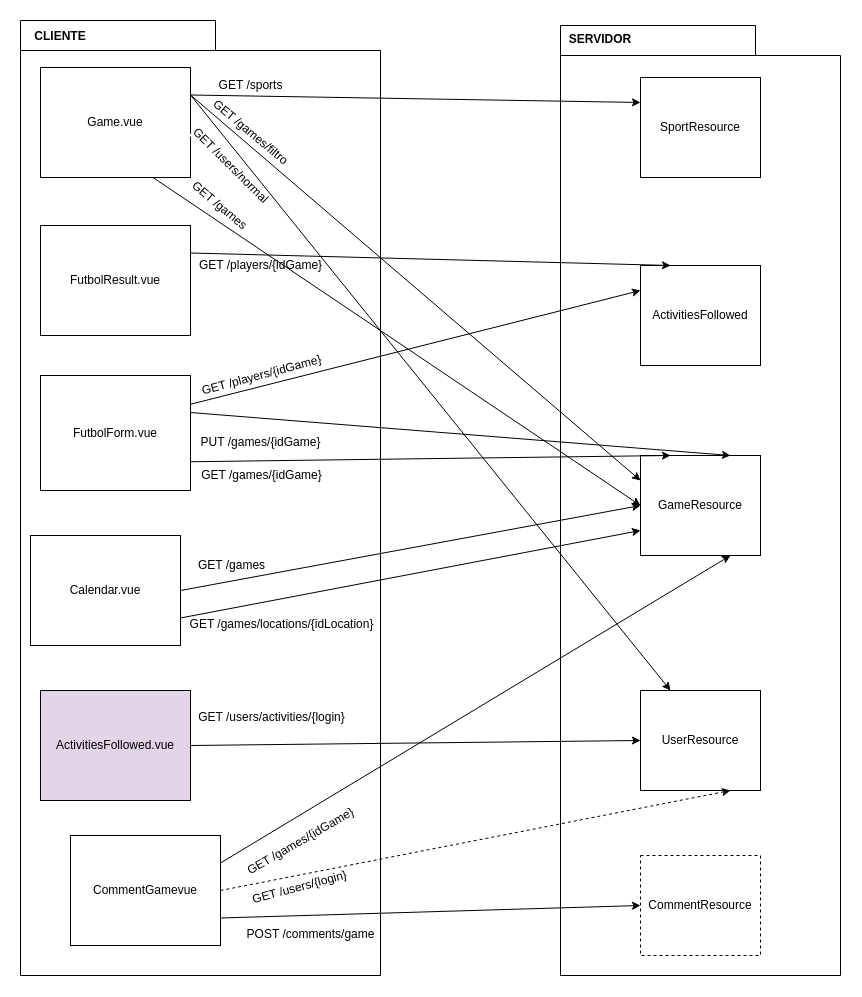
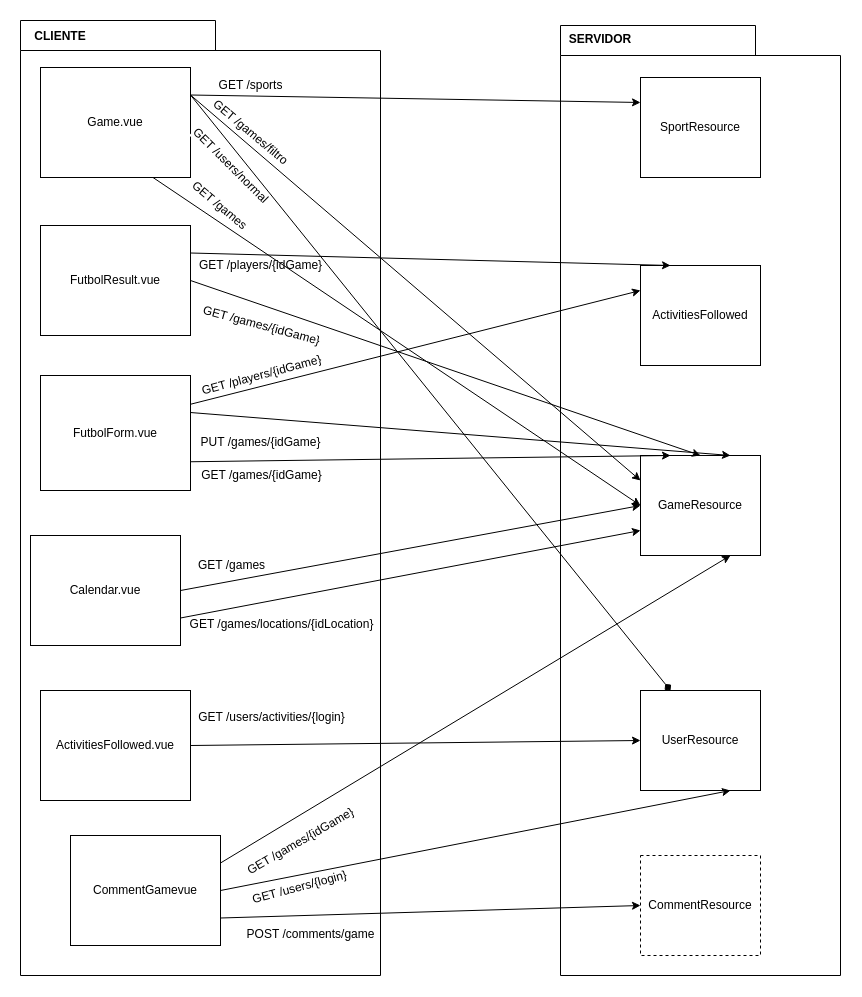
  <mxCell id="0" />
  <mxCell id="1" parent="0" />
  <mxCell id="2" value="" style="shape=folder;fontStyle=1;spacingTop=10;tabWidth=195;tabHeight=30;tabPosition=left;html=1;gradientColor=none;" vertex="1" parent="1"><mxGeometry x="560" y="25" width="280" height="950" as="geometry" /></mxCell>
  <mxCell id="3" value="" style="shape=folder;fontStyle=1;spacingTop=10;tabWidth=195;tabHeight=30;tabPosition=left;html=1;gradientColor=none;" vertex="1" parent="1"><mxGeometry y="20" width="360" height="955" as="geometry" x="20" /></mxCell>
  <mxCell id="4" value="Game.vue" style="rounded=0;whiteSpace=wrap;html=1;" vertex="1" parent="1"><mxGeometry x="40" y="67" width="150" height="110" as="geometry" /></mxCell>
  <mxCell id="5" value="SportResource" style="rounded=0;whiteSpace=wrap;html=1;" vertex="1" parent="1"><mxGeometry x="640" y="77" width="120" height="100" as="geometry" /></mxCell>
  <mxCell id="6" value="FutbolResult.vue" style="rounded=0;whiteSpace=wrap;html=1;" vertex="1" parent="1"><mxGeometry x="40" y="225" width="150" height="110" as="geometry" /></mxCell>
  <mxCell id="7" value="CLIENTE" style="text;align=center;fontStyle=1;verticalAlign=middle;spacingLeft=3;spacingRight=3;strokeColor=none;rotatable=0;points=[[0,0.5],[1,0.5]];portConstraint=eastwest;gradientColor=none;" vertex="1" parent="1"><mxGeometry y="22" width="80" height="26" as="geometry" x="20" /></mxCell>
  <mxCell id="8" value="SERVIDOR" style="text;align=center;fontStyle=1;verticalAlign=middle;spacingLeft=3;spacingRight=3;strokeColor=none;rotatable=0;points=[[0,0.5],[1,0.5]];portConstraint=eastwest;gradientColor=none;" vertex="1" parent="1"><mxGeometry x="560" y="25" width="80" height="26" as="geometry" /></mxCell>
  <mxCell id="9" style="edgeStyle=orthogonalEdgeStyle;rounded=0;orthogonalLoop=1;jettySize=auto;html=1;exitX=0.75;exitY=1;exitDx=0;exitDy=0;entryX=0.75;entryY=1;entryDx=0;entryDy=0;" edge="1" parent="1" source="10" target="10"><mxGeometry relative="1" as="geometry"><mxPoint x="130" y="450" as="targetPoint" /></mxGeometry></mxCell>
  <mxCell id="10" value="FutbolForm.vue" style="rounded=0;whiteSpace=wrap;html=1;" vertex="1" parent="1"><mxGeometry x="40" y="375" width="150" height="115" as="geometry" /></mxCell>
  <mxCell id="11" value="CommentGamevue" style="rounded=0;whiteSpace=wrap;html=1;" vertex="1" parent="1"><mxGeometry x="70" y="835" width="150" height="110" as="geometry" /></mxCell>
  <mxCell id="12" value="Calendar.vue" style="rounded=0;whiteSpace=wrap;html=1;" vertex="1" parent="1"><mxGeometry x="30" y="535" width="150" height="110" as="geometry" /></mxCell>
- <mxCell id="13" value="ActivitiesFollowed.vue" style="rounded=0;whiteSpace=wrap;html=1;fillColor=#e1d5e7;" vertex="1" parent="1"><mxGeometry x="40" y="690" width="150" height="110" as="geometry" /></mxCell>
+ <mxCell id="13" value="ActivitiesFollowed.vue" style="rounded=0;whiteSpace=wrap;html=1;" vertex="1" parent="1"><mxGeometry x="40" y="690" width="150" height="110" as="geometry" /></mxCell>
  <mxCell id="14" value="UserResource" style="rounded=0;whiteSpace=wrap;html=1;" vertex="1" parent="1"><mxGeometry x="640" y="690" width="120" height="100" as="geometry" /></mxCell>
  <mxCell id="15" value="" style="endArrow=classic;html=1;entryX=0;entryY=0.5;entryDx=0;entryDy=0;exitX=1;exitY=0.5;exitDx=0;exitDy=0;" edge="1" parent="1" source="13" target="14"><mxGeometry width="50" height="50" relative="1" as="geometry"><mxPoint x="200" y="778" as="sourcePoint" /><mxPoint x="750" y="350" as="targetPoint" /><Array as="points" /></mxGeometry></mxCell>
  <mxCell id="16" value="GET /users/activities/{login}&lt;br&gt;" style="text;html=1;resizable=0;points=[];align=center;verticalAlign=middle;labelBackgroundColor=#ffffff;rotation=0;" vertex="1" connectable="0" parent="15"><mxGeometry x="-0.91" y="-1" relative="1" as="geometry"><mxPoint x="60" y="-29" as="offset" /></mxGeometry></mxCell>
  <mxCell id="17" value="GameResource" style="rounded=0;whiteSpace=wrap;html=1;" vertex="1" parent="1"><mxGeometry x="640" y="455" width="120" height="100" as="geometry" /></mxCell>
  <mxCell id="18" value="" style="endArrow=classic;html=1;entryX=0;entryY=0.75;entryDx=0;entryDy=0;exitX=1;exitY=0.75;exitDx=0;exitDy=0;" edge="1" parent="1" source="12" target="17"><mxGeometry width="50" height="50" relative="1" as="geometry"><mxPoint x="200" y="628" as="sourcePoint" /><mxPoint x="660" y="325" as="targetPoint" /><Array as="points" /></mxGeometry></mxCell>
  <mxCell id="19" value="GET /games/locations/{idLocation}" style="text;html=1;resizable=0;points=[];align=center;verticalAlign=middle;labelBackgroundColor=#ffffff;rotation=0;" vertex="1" connectable="0" parent="18"><mxGeometry x="-0.91" y="-1" relative="1" as="geometry"><mxPoint x="80" y="9" as="offset" /></mxGeometry></mxCell>
  <mxCell id="20" value="" style="endArrow=classic;html=1;entryX=0;entryY=0.5;entryDx=0;entryDy=0;exitX=1;exitY=0.5;exitDx=0;exitDy=0;" edge="1" parent="1" source="12" target="17"><mxGeometry width="50" height="50" relative="1" as="geometry"><mxPoint x="200" y="778" as="sourcePoint" /><mxPoint x="660" y="483" as="targetPoint" /><Array as="points" /></mxGeometry></mxCell>
  <mxCell id="21" value="GET /games&lt;br&gt;" style="text;html=1;resizable=0;points=[];align=center;verticalAlign=middle;labelBackgroundColor=#ffffff;rotation=0;" vertex="1" connectable="0" parent="20"><mxGeometry x="-0.91" y="-1" relative="1" as="geometry"><mxPoint x="30" y="-22.5" as="offset" /></mxGeometry></mxCell>
  <mxCell id="22" value="CommentResource" style="rounded=0;whiteSpace=wrap;html=1;dashed=1;" vertex="1" parent="1"><mxGeometry x="640" y="855" width="120" height="100" as="geometry" /></mxCell>
  <mxCell id="23" value="" style="endArrow=classic;html=1;entryX=0;entryY=0.5;entryDx=0;entryDy=0;exitX=1;exitY=0.75;exitDx=0;exitDy=0;" edge="1" parent="1" source="11" target="22"><mxGeometry width="50" height="50" relative="1" as="geometry"><mxPoint x="200" y="755" as="sourcePoint" /><mxPoint x="650" y="715" as="targetPoint" /><Array as="points" /></mxGeometry></mxCell>
  <mxCell id="24" value="POST /comments/game&lt;br&gt;" style="text;html=1;resizable=0;points=[];align=center;verticalAlign=middle;labelBackgroundColor=#ffffff;rotation=0;" vertex="1" connectable="0" parent="23"><mxGeometry x="-0.91" y="-1" relative="1" as="geometry"><mxPoint x="70" y="15.5" as="offset" /></mxGeometry></mxCell>
- <mxCell id="25" value="" style="endArrow=classic;html=1;entryX=0.75;entryY=1;entryDx=0;entryDy=0;exitX=1;exitY=0.5;exitDx=0;exitDy=0;dashed=1;" edge="1" parent="1" source="11" target="14"><mxGeometry width="50" height="50" relative="1" as="geometry"><mxPoint x="200" y="755" as="sourcePoint" /><mxPoint x="650" y="715" as="targetPoint" /><Array as="points" /></mxGeometry></mxCell>
+ <mxCell id="25" value="" style="endArrow=classic;html=1;entryX=0.75;entryY=1;entryDx=0;entryDy=0;exitX=1;exitY=0.5;exitDx=0;exitDy=0;" edge="1" parent="1" source="11" target="14"><mxGeometry width="50" height="50" relative="1" as="geometry"><mxPoint x="200" y="755" as="sourcePoint" /><mxPoint x="650" y="715" as="targetPoint" /><Array as="points" /></mxGeometry></mxCell>
  <mxCell id="26" value="GET /users/{login}&lt;br&gt;" style="text;html=1;resizable=0;points=[];align=center;verticalAlign=middle;labelBackgroundColor=#ffffff;rotation=-15;" vertex="1" connectable="0" parent="25"><mxGeometry x="-0.91" y="-1" relative="1" as="geometry"><mxPoint x="55.5" as="offset" /></mxGeometry></mxCell>
  <mxCell id="27" value="" style="endArrow=classic;html=1;entryX=0.75;entryY=1;entryDx=0;entryDy=0;exitX=1;exitY=0.25;exitDx=0;exitDy=0;" edge="1" parent="1" source="11" target="17"><mxGeometry width="50" height="50" relative="1" as="geometry"><mxPoint x="200" y="628" as="sourcePoint" /><mxPoint x="650" y="540" as="targetPoint" /><Array as="points" /></mxGeometry></mxCell>
  <mxCell id="28" value="GET /games/{idGame}" style="text;html=1;resizable=0;points=[];align=center;verticalAlign=middle;labelBackgroundColor=#ffffff;rotation=-30;" vertex="1" connectable="0" parent="27"><mxGeometry x="-0.91" y="-1" relative="1" as="geometry"><mxPoint x="56" y="-8.5" as="offset" /></mxGeometry></mxCell>
  <mxCell id="29" value="ActivitiesFollowed" style="rounded=0;whiteSpace=wrap;html=1;" vertex="1" parent="1"><mxGeometry x="640" y="265" width="120" height="100" as="geometry" /></mxCell>
  <mxCell id="30" value="" style="endArrow=classic;html=1;entryX=0.75;entryY=0;entryDx=0;entryDy=0;exitX=1;exitY=0.322;exitDx=0;exitDy=0;exitPerimeter=0;" edge="1" parent="1" source="10" target="17"><mxGeometry width="50" height="50" relative="1" as="geometry"><mxPoint x="200" y="628" as="sourcePoint" /><mxPoint x="650" y="613" as="targetPoint" /><Array as="points" /></mxGeometry></mxCell>
  <mxCell id="31" value="PUT /games/{idGame}" style="text;html=1;resizable=0;points=[];align=center;verticalAlign=middle;labelBackgroundColor=#ffffff;rotation=0;" vertex="1" connectable="0" parent="30"><mxGeometry x="-0.91" y="-1" relative="1" as="geometry"><mxPoint x="46" y="27" as="offset" /></mxGeometry></mxCell>
  <mxCell id="32" value="" style="endArrow=classic;html=1;entryX=0;entryY=0.25;entryDx=0;entryDy=0;exitX=1;exitY=0.25;exitDx=0;exitDy=0;" edge="1" parent="1" source="10" target="29"><mxGeometry width="50" height="50" relative="1" as="geometry"><mxPoint x="200" y="422" as="sourcePoint" /><mxPoint x="740" y="538" as="targetPoint" /><Array as="points" /></mxGeometry></mxCell>
  <mxCell id="33" value="GET /players/{idGame}" style="text;html=1;resizable=0;points=[];align=center;verticalAlign=middle;labelBackgroundColor=#ffffff;rotation=-15;" vertex="1" connectable="0" parent="32"><mxGeometry x="-0.91" y="-1" relative="1" as="geometry"><mxPoint x="49.5" y="-25" as="offset" /></mxGeometry></mxCell>
  <mxCell id="34" value="" style="endArrow=classic;html=1;entryX=0.25;entryY=0;entryDx=0;entryDy=0;exitX=1;exitY=0.75;exitDx=0;exitDy=0;" edge="1" parent="1" source="10" target="17"><mxGeometry width="50" height="50" relative="1" as="geometry"><mxPoint x="200" y="414" as="sourcePoint" /><mxPoint x="650" y="400" as="targetPoint" /><Array as="points" /></mxGeometry></mxCell>
  <mxCell id="35" value="GET /games/{idGame}" style="text;html=1;resizable=0;points=[];align=center;verticalAlign=middle;labelBackgroundColor=#ffffff;rotation=0;" vertex="1" connectable="0" parent="34"><mxGeometry x="-0.91" y="-1" relative="1" as="geometry"><mxPoint x="48" y="13" as="offset" /></mxGeometry></mxCell>
  <mxCell id="36" value="" style="endArrow=classic;html=1;entryX=0.25;entryY=0;entryDx=0;entryDy=0;exitX=1;exitY=0.25;exitDx=0;exitDy=0;" edge="1" parent="1" source="6" target="29"><mxGeometry width="50" height="50" relative="1" as="geometry"><mxPoint x="200" y="414" as="sourcePoint" /><mxPoint x="650" y="400" as="targetPoint" /><Array as="points" /></mxGeometry></mxCell>
  <mxCell id="37" value="GET /players/{idGame}" style="text;html=1;resizable=0;points=[];align=center;verticalAlign=middle;labelBackgroundColor=#ffffff;rotation=0;" vertex="1" connectable="0" parent="36"><mxGeometry x="-0.91" y="-1" relative="1" as="geometry"><mxPoint x="48" y="10" as="offset" /></mxGeometry></mxCell>
+ <mxCell id="38" value="" style="endArrow=classic;html=1;entryX=0.5;entryY=0;entryDx=0;entryDy=0;exitX=1;exitY=0.5;exitDx=0;exitDy=0;" edge="1" parent="1" source="6" target="17"><mxGeometry width="50" height="50" relative="1" as="geometry"><mxPoint x="200" y="471" as="sourcePoint" /><mxPoint x="680" y="538" as="targetPoint" /><Array as="points" /></mxGeometry></mxCell>
+ <mxCell id="39" value="GET /games/{idGame}" style="text;html=1;resizable=0;points=[];align=center;verticalAlign=middle;labelBackgroundColor=#ffffff;rotation=15;" vertex="1" connectable="0" parent="38"><mxGeometry x="-0.91" y="-1" relative="1" as="geometry"><mxPoint x="48" y="36" as="offset" /></mxGeometry></mxCell>
  <mxCell id="40" value="" style="endArrow=classic;html=1;entryX=0;entryY=0.25;entryDx=0;entryDy=0;exitX=1;exitY=0.25;exitDx=0;exitDy=0;" edge="1" parent="1" source="4" target="17"><mxGeometry width="50" height="50" relative="1" as="geometry"><mxPoint x="200" y="290" as="sourcePoint" /><mxPoint x="710" y="538" as="targetPoint" /><Array as="points" /></mxGeometry></mxCell>
  <mxCell id="41" value="GET /games/filtro" style="text;html=1;resizable=0;points=[];align=center;verticalAlign=middle;labelBackgroundColor=#ffffff;rotation=40;" vertex="1" connectable="0" parent="40"><mxGeometry x="-0.91" y="-1" relative="1" as="geometry"><mxPoint x="40.5" y="18.5" as="offset" /></mxGeometry></mxCell>
- <mxCell id="42" value="" style="endArrow=classic;html=1;entryX=0.25;entryY=0;entryDx=0;entryDy=0;exitX=1;exitY=0.25;exitDx=0;exitDy=0;" edge="1" parent="1" source="4" target="14"><mxGeometry width="50" height="50" relative="1" as="geometry"><mxPoint x="200" y="755" as="sourcePoint" /><mxPoint x="650" y="750" as="targetPoint" /><Array as="points" /></mxGeometry></mxCell>
+ <mxCell id="42" value="" style="endArrow=diamond;html=1;entryX=0.25;entryY=0;entryDx=0;entryDy=0;exitX=1;exitY=0.25;exitDx=0;exitDy=0;" edge="1" parent="1" source="4" target="14"><mxGeometry width="50" height="50" relative="1" as="geometry"><mxPoint x="200" y="755" as="sourcePoint" /><mxPoint x="650" y="750" as="targetPoint" /><Array as="points" /></mxGeometry></mxCell>
  <mxCell id="43" value="GET /users/normal&lt;br&gt;" style="text;html=1;resizable=0;points=[];align=center;verticalAlign=middle;labelBackgroundColor=#ffffff;rotation=45;" vertex="1" connectable="0" parent="42"><mxGeometry x="-0.91" y="-1" relative="1" as="geometry"><mxPoint x="19.5" y="43" as="offset" /></mxGeometry></mxCell>
  <mxCell id="44" value="" style="endArrow=classic;html=1;entryX=0;entryY=0.25;entryDx=0;entryDy=0;exitX=1;exitY=0.25;exitDx=0;exitDy=0;" edge="1" parent="1" source="4" target="5"><mxGeometry width="50" height="50" relative="1" as="geometry"><mxPoint x="200" y="105" as="sourcePoint" /><mxPoint x="650" y="563" as="targetPoint" /><Array as="points" /></mxGeometry></mxCell>
  <mxCell id="45" value="GET /sports" style="text;html=1;resizable=0;points=[];align=center;verticalAlign=middle;labelBackgroundColor=#ffffff;rotation=0;" vertex="1" connectable="0" parent="44"><mxGeometry x="-0.91" y="-1" relative="1" as="geometry"><mxPoint x="40" y="-11.5" as="offset" /></mxGeometry></mxCell>
  <mxCell id="46" value="" style="endArrow=classic;html=1;entryX=0;entryY=0.5;entryDx=0;entryDy=0;exitX=0.75;exitY=1;exitDx=0;exitDy=0;" edge="1" parent="1" source="4" target="17"><mxGeometry width="50" height="50" relative="1" as="geometry"><mxPoint x="200" y="105" as="sourcePoint" /><mxPoint x="650" y="500" as="targetPoint" /><Array as="points" /></mxGeometry></mxCell>
  <mxCell id="47" value="GET /games&lt;br&gt;" style="text;html=1;resizable=0;points=[];align=center;verticalAlign=middle;labelBackgroundColor=#ffffff;rotation=40;" vertex="1" connectable="0" parent="46"><mxGeometry x="-0.91" y="-1" relative="1" as="geometry"><mxPoint x="45.5" y="12" as="offset" /></mxGeometry></mxCell>
